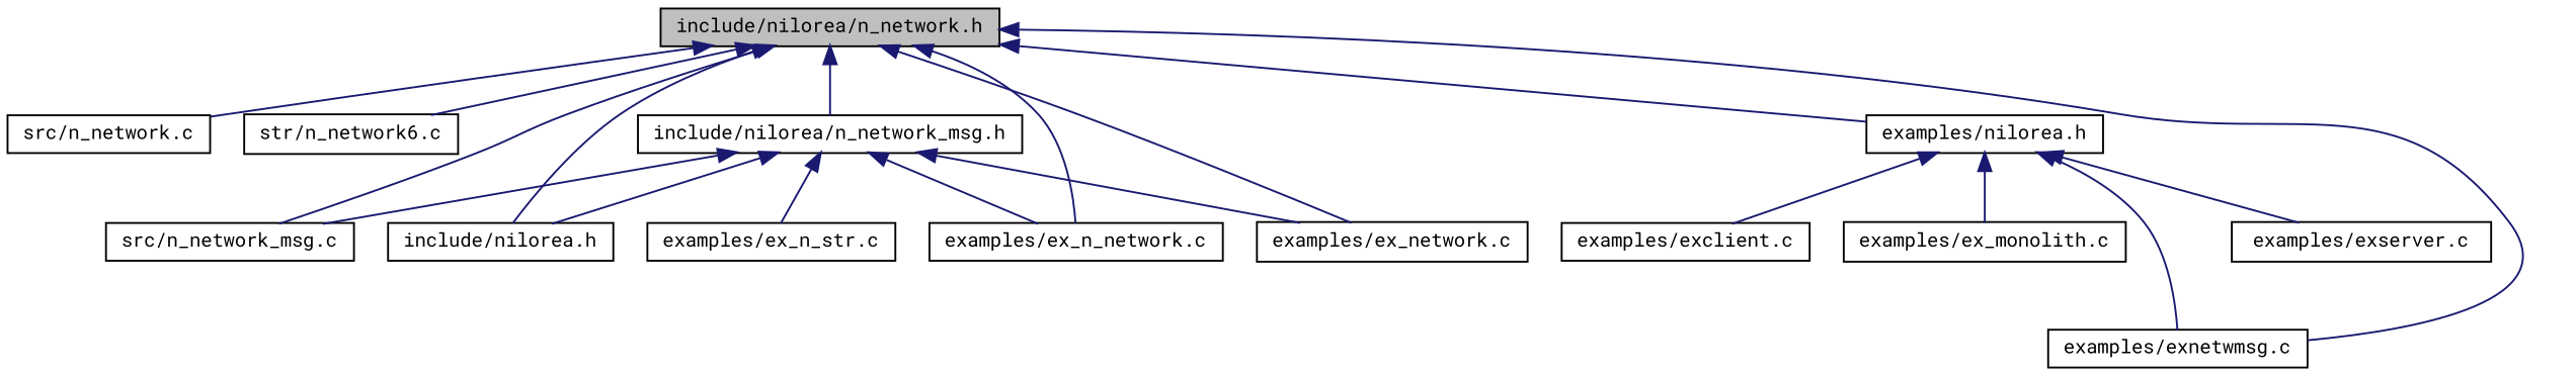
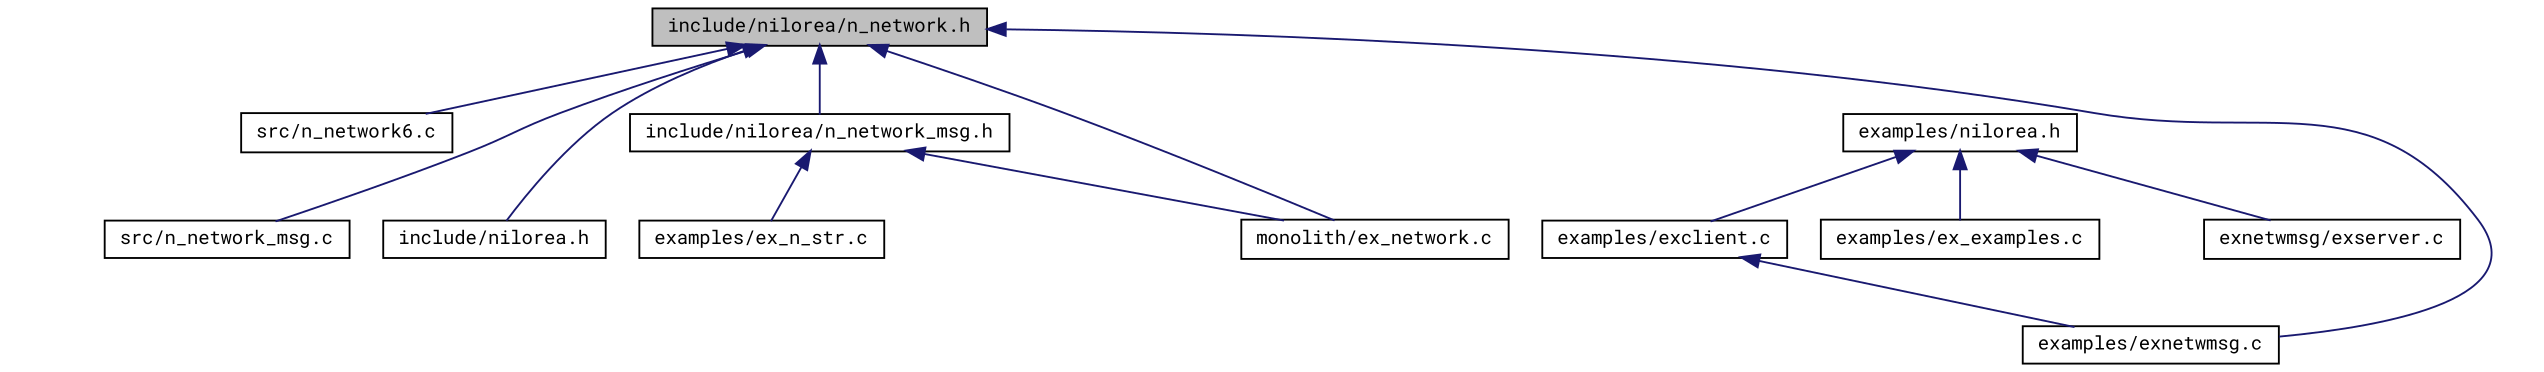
  digraph {
    fontname="Roboto Mono"
    node [color=black fillcolor=white fontname="Roboto Mono" fontsize=10 shape=record style=filled]
    edge [color=midnightblue dir=back fontname="Roboto Mono" fontsize=10 labelfontname=Helvetica labelfontsize=10 style=solid]
    n1 [fillcolor=grey75 fontcolor=black height=0.2 label="include/nilorea/n_network.h" width=0.4]
-   n2 [height=0.2 label="src/n_network.c" width=0.4]
-   n3 [height=0.2 label="str/n_network6.c" width=0.4]
+   n3 [height=0.2 label="src/n_network6.c" width=0.4]
    n4 [height=0.2 label="src/n_network_msg.c" width=0.4]
    n5 [height=0.2 label="include/nilorea/n_network_msg.h" width=0.4]
    n6 [height=0.2 label="include/nilorea.h" width=0.4]
    n7 [height=0.2 label="examples/nilorea.h" width=0.4]
-   n8 [height=0.2 label="examples/ex_n_network.c" width=0.4]
-   n9 [height=0.2 label="examples/ex_network.c" width=0.4]
+   n9 [height=0.2 label="monolith/ex_network.c" width=0.4]
    n10 [height=0.2 label="examples/exnetwmsg.c" width=0.4]
    n11 [height=0.2 label="examples/ex_n_str.c" width=0.4]
-   n12 [height=0.2 label="examples/ex_monolith.c" width=0.4]
+   n12 [height=0.2 label="examples/ex_examples.c" width=0.4]
    n13 [height=0.2 label="examples/exclient.c" width=0.4]
-   n14 [height=0.2 label="examples/exserver.c" width=0.4]
-   n1 -> n2
+   n14 [height=0.2 label="exnetwmsg/exserver.c" width=0.4]
    n1 -> n3
    n1 -> n4
    n1 -> n5
    n1 -> n6
-   n1 -> n7
-   n1 -> n8
    n1 -> n9
    n1 -> n10
-   n5 -> n4
-   n5 -> n6
-   n5 -> n8
    n5 -> n9
    n5 -> n11
-   n7 -> n10
+   n13 -> n10
    n7 -> n12
    n7 -> n13
    n7 -> n14
  }
